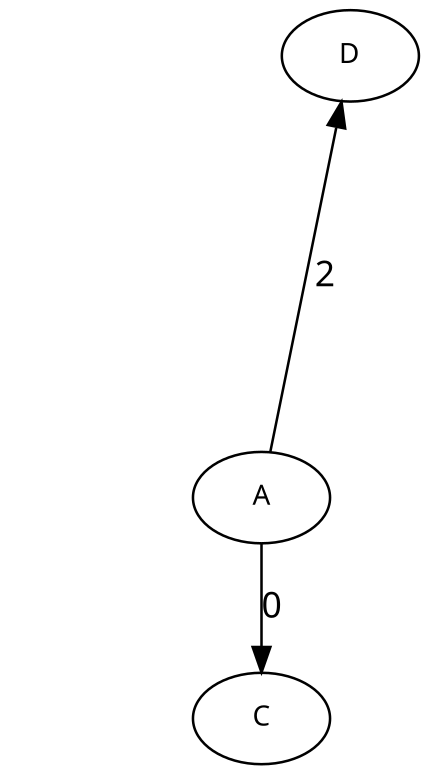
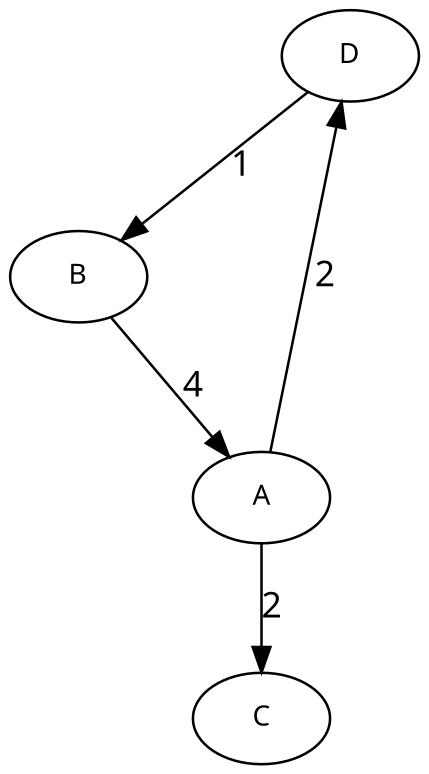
  strict digraph {
    fontname="Noto Sans"
    nodesep=0.8
    splines=true
    node [fontname="Noto Sans" fontsize=11]
    edge [fontname="Noto Sans" peso=2]
    D
+   B
    A
    C
+   D -> B [label=1 peso=1]
+   B -> A [label=4 peso=4]
    A -> D [label=2]
-   A -> C [label=0]
+   A -> C [label=2]
  }
